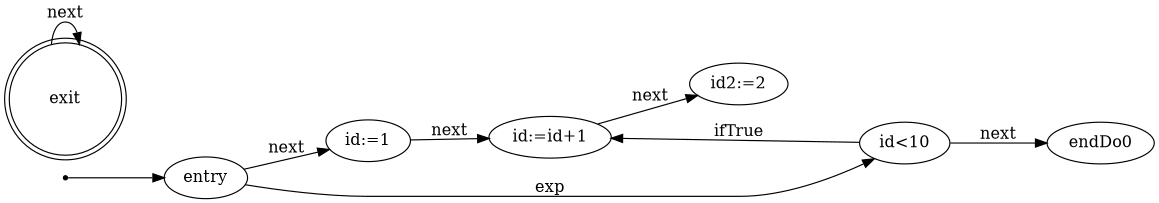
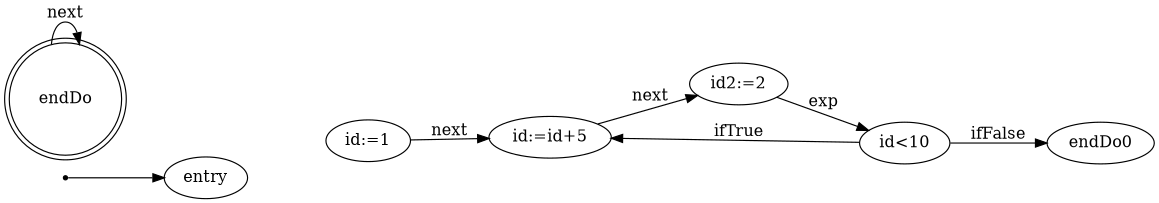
  digraph {
    rankdir=LR
    inic [shape=point]
    n2 [label=entry]
    n3 [label="id:=1"]
-   n4 [label="id:=id+1"]
+   n4 [label="id:=id+5"]
    n5 [label="id2:=2"]
    n6 [label="id<10"]
    n7 [label=endDo0]
-   n8 [label=exit shape=doublecircle]
+   n8 [label=endDo shape=doublecircle]
    inic -> n2
-   n2 -> n3 [label=next]
    n3 -> n4 [label=next]
    n4 -> n5 [label=next]
-   n2 -> n6 [label=exp]
+   n5 -> n6 [label=exp]
    n6 -> n4 [label=ifTrue]
-   n6 -> n7 [label=next]
+   n6 -> n7 [label=ifFalse]
    n8 -> n8 [label=next]
  }
